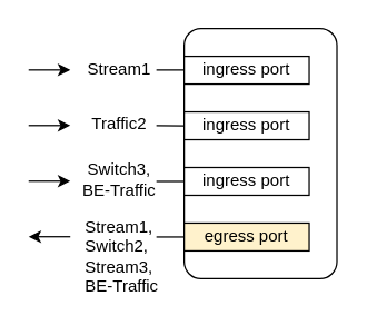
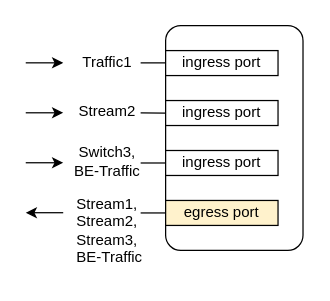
  <mxCell id="0" />
  <mxCell id="1" parent="0" />
  <mxCell id="2" value="" style="rounded=1;whiteSpace=wrap;html=1;arcSize=11;" parent="1" vertex="1"><mxGeometry x="132" y="20" width="110" height="180" as="geometry" /></mxCell>
  <mxCell id="3" value="" style="endArrow=none;html=1;rounded=0;entryX=0;entryY=0.25;entryDx=0;entryDy=0;startFill=0;" parent="1" edge="1"><mxGeometry width="50" height="50" relative="1" as="geometry"><mxPoint x="112" y="130" as="sourcePoint" /><mxPoint x="132" y="130" as="targetPoint" /></mxGeometry></mxCell>
  <mxCell id="4" value="egress port" style="rounded=0;whiteSpace=wrap;html=1;fillColor=#fff2cc;" parent="1" vertex="1"><mxGeometry x="132" y="160" width="90" height="20" as="geometry" /></mxCell>
  <mxCell id="5" value="ingress port" style="rounded=0;whiteSpace=wrap;html=1;" parent="1" vertex="1"><mxGeometry x="132" y="40" width="90" height="20" as="geometry" /></mxCell>
  <mxCell id="6" value="ingress port" style="rounded=0;whiteSpace=wrap;html=1;" parent="1" vertex="1"><mxGeometry x="132" y="80" width="90" height="20" as="geometry" /></mxCell>
  <mxCell id="7" value="ingress port" style="rounded=0;whiteSpace=wrap;html=1;" parent="1" vertex="1"><mxGeometry x="132" y="120" width="90" height="20" as="geometry" /></mxCell>
  <mxCell id="8" value="" style="endArrow=none;html=1;rounded=0;entryX=0;entryY=0.5;entryDx=0;entryDy=0;startArrow=none;startFill=0;" parent="1" target="4" edge="1"><mxGeometry width="50" height="50" relative="1" as="geometry"><mxPoint x="112" y="170" as="sourcePoint" /><mxPoint x="132" y="169.71" as="targetPoint" /></mxGeometry></mxCell>
  <mxCell id="9" value="Switch3,&lt;div&gt;BE-Traffic&lt;/div&gt;" style="text;html=1;align=center;verticalAlign=middle;resizable=0;points=[];autosize=1;strokeColor=none;fillColor=none;" parent="1" vertex="1"><mxGeometry x="45" y="109" width="80" height="40" as="geometry" /></mxCell>
- <mxCell id="10" value="Stream1,&amp;nbsp;&lt;div&gt;&lt;span style=&quot;background-color: transparent; color: light-dark(rgb(0, 0, 0), rgb(255, 255, 255));&quot;&gt;Switch2,&amp;nbsp;&lt;/span&gt;&lt;div&gt;&lt;span style=&quot;background-color: transparent; color: light-dark(rgb(0, 0, 0), rgb(255, 255, 255));&quot;&gt;Stream3,&lt;/span&gt;&lt;/div&gt;&lt;/div&gt;&lt;div&gt;BE-Traffic&lt;/div&gt;" style="text;html=1;align=left;verticalAlign=middle;resizable=0;points=[];autosize=1;strokeColor=none;fillColor=none;" parent="1" vertex="1"><mxGeometry x="59" y="149" width="80" height="70" as="geometry" /></mxCell>
+ <mxCell id="10" value="Stream1,&amp;nbsp;&lt;div&gt;&lt;span style=&quot;background-color: transparent; color: light-dark(rgb(0, 0, 0), rgb(255, 255, 255));&quot;&gt;Stream2,&amp;nbsp;&lt;/span&gt;&lt;div&gt;&lt;span style=&quot;background-color: transparent; color: light-dark(rgb(0, 0, 0), rgb(255, 255, 255));&quot;&gt;Stream3,&lt;/span&gt;&lt;/div&gt;&lt;/div&gt;&lt;div&gt;BE-Traffic&lt;/div&gt;" style="text;html=1;align=left;verticalAlign=middle;resizable=0;points=[];autosize=1;strokeColor=none;fillColor=none;" parent="1" vertex="1"><mxGeometry x="59" y="149" width="80" height="70" as="geometry" /></mxCell>
  <mxCell id="11" value="" style="endArrow=none;html=1;rounded=0;entryX=0.429;entryY=1;entryDx=0;entryDy=0;entryPerimeter=0;endFill=1;startFill=1;startArrow=classic;" parent="1" edge="1"><mxGeometry width="50" height="50" relative="1" as="geometry"><mxPoint x="50" y="129.81" as="sourcePoint" /><mxPoint x="20" y="129.81" as="targetPoint" /></mxGeometry></mxCell>
- <mxCell id="12" value="Traffic2" style="text;html=1;align=center;verticalAlign=middle;resizable=0;points=[];autosize=1;strokeColor=none;fillColor=none;" parent="1" vertex="1"><mxGeometry x="50" y="74" width="70" height="30" as="geometry" /></mxCell>
+ <mxCell id="12" value="Stream2" style="text;html=1;align=center;verticalAlign=middle;resizable=0;points=[];autosize=1;strokeColor=none;fillColor=none;" parent="1" vertex="1"><mxGeometry x="50" y="74" width="70" height="30" as="geometry" /></mxCell>
  <mxCell id="13" value="" style="endArrow=none;html=1;rounded=0;entryX=0.429;entryY=1;entryDx=0;entryDy=0;entryPerimeter=0;endFill=1;startFill=1;startArrow=classic;" parent="1" edge="1"><mxGeometry width="50" height="50" relative="1" as="geometry"><mxPoint x="50" y="89.81" as="sourcePoint" /><mxPoint x="20" y="89.81" as="targetPoint" /></mxGeometry></mxCell>
  <mxCell id="14" value="" style="endArrow=none;html=1;rounded=0;startFill=0;" parent="1" edge="1"><mxGeometry width="50" height="50" relative="1" as="geometry"><mxPoint x="112" y="89.94" as="sourcePoint" /><mxPoint x="132" y="90" as="targetPoint" /></mxGeometry></mxCell>
- <mxCell id="15" value="Stream1" style="text;html=1;align=center;verticalAlign=middle;resizable=0;points=[];autosize=1;strokeColor=none;fillColor=none;" parent="1" vertex="1"><mxGeometry x="50" y="35" width="70" height="30" as="geometry" /></mxCell>
+ <mxCell id="15" value="Traffic1" style="text;html=1;align=center;verticalAlign=middle;resizable=0;points=[];autosize=1;strokeColor=none;fillColor=none;" parent="1" vertex="1"><mxGeometry x="50" y="35" width="70" height="30" as="geometry" /></mxCell>
  <mxCell id="16" value="" style="endArrow=none;html=1;rounded=0;entryX=0.429;entryY=1;entryDx=0;entryDy=0;entryPerimeter=0;endFill=1;startFill=1;startArrow=classic;" parent="1" edge="1"><mxGeometry width="50" height="50" relative="1" as="geometry"><mxPoint x="50" y="49.81" as="sourcePoint" /><mxPoint x="20" y="49.81" as="targetPoint" /></mxGeometry></mxCell>
  <mxCell id="17" value="" style="endArrow=classic;html=1;rounded=0;entryX=0.429;entryY=1;entryDx=0;entryDy=0;entryPerimeter=0;endFill=1;startFill=0;startArrow=none;" parent="1" edge="1"><mxGeometry width="50" height="50" relative="1" as="geometry"><mxPoint x="50" y="169.81" as="sourcePoint" /><mxPoint x="20" y="169.81" as="targetPoint" /></mxGeometry></mxCell>
  <mxCell id="18" value="" style="endArrow=none;html=1;rounded=0;startFill=0;" parent="1" edge="1"><mxGeometry width="50" height="50" relative="1" as="geometry"><mxPoint x="112" y="49.83" as="sourcePoint" /><mxPoint x="132" y="49.89" as="targetPoint" /></mxGeometry></mxCell>
